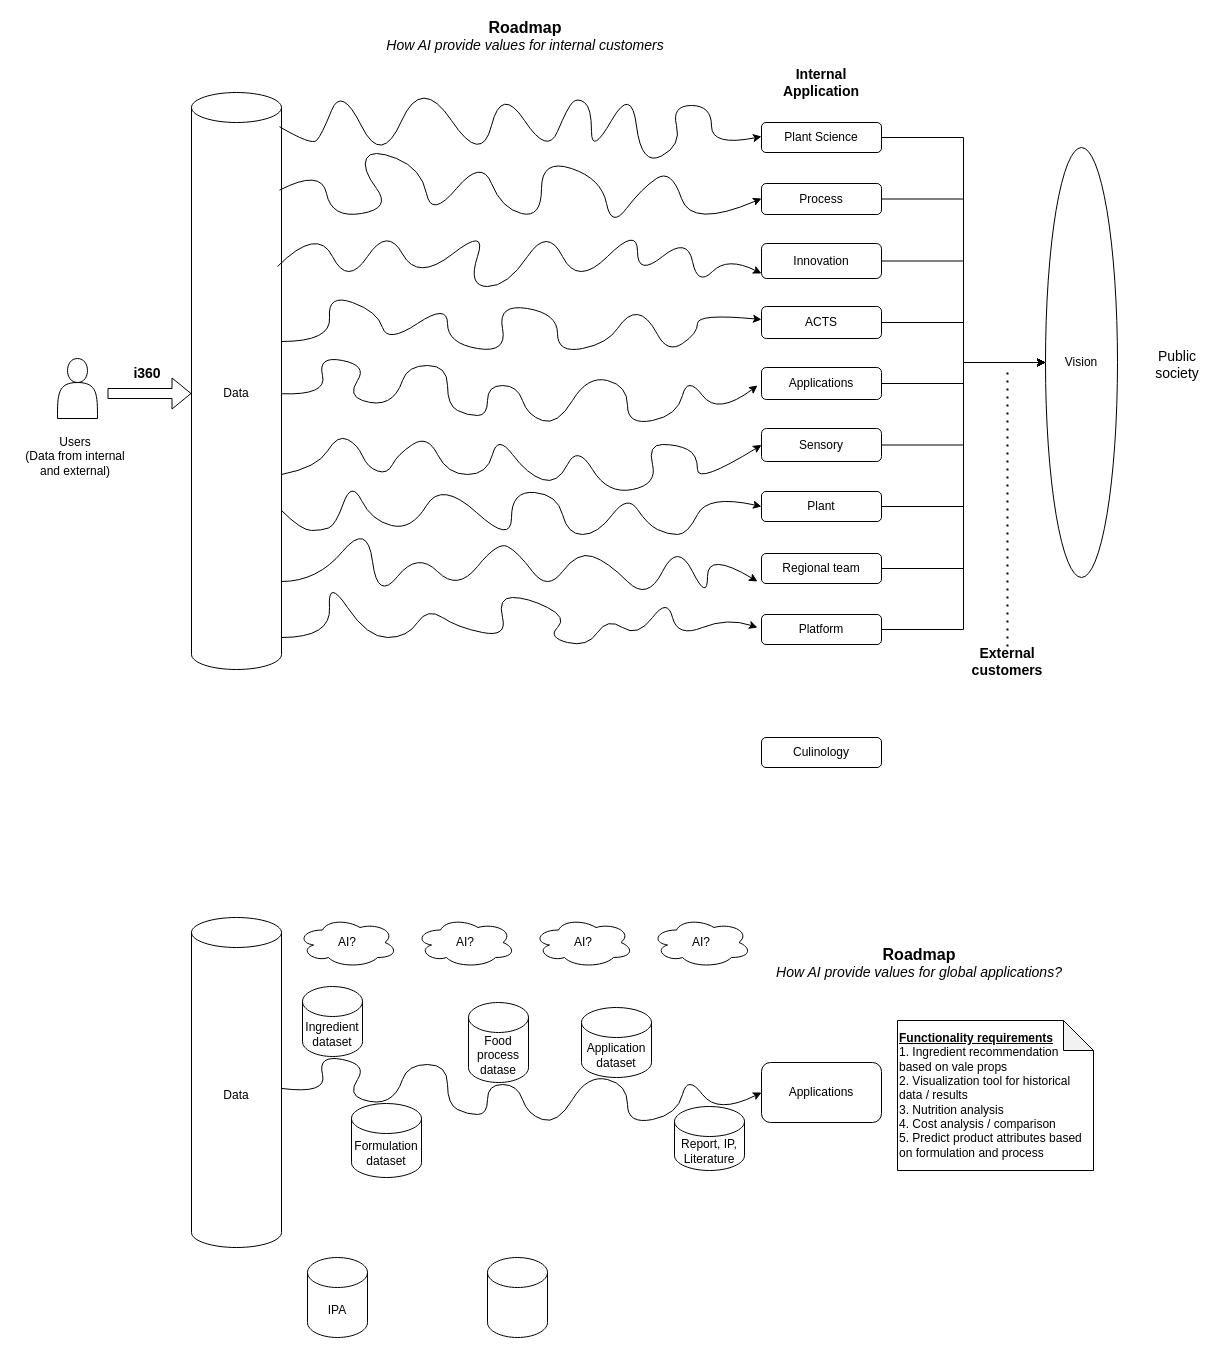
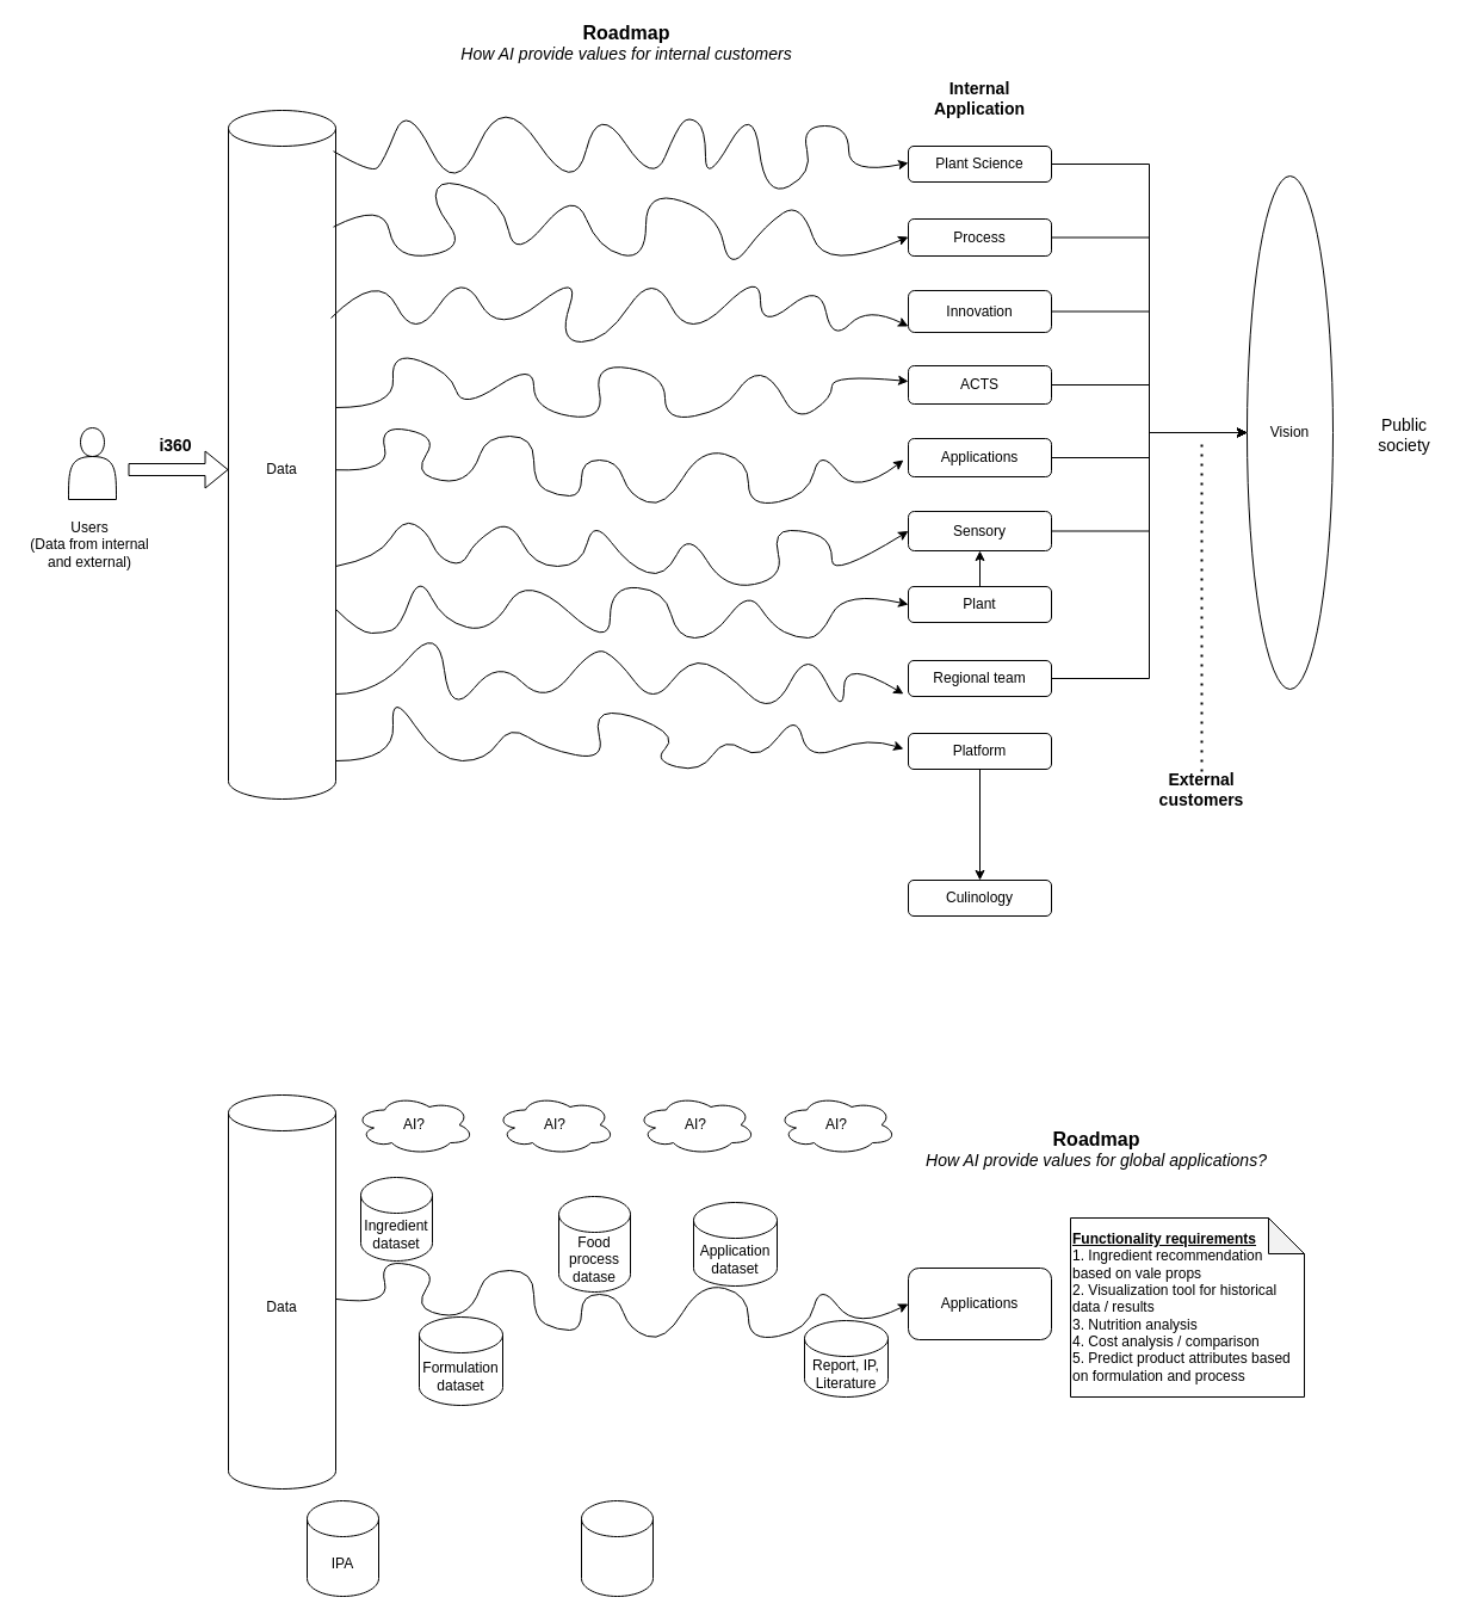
  <mxCell id="0" />
  <mxCell id="1" parent="0" />
  <mxCell id="2" value="Data" style="shape=cylinder3;whiteSpace=wrap;html=1;boundedLbl=1;backgroundOutline=1;size=15;" parent="1" vertex="1"><mxGeometry x="191" y="92" width="90" height="577" as="geometry" /></mxCell>
  <mxCell id="3" value="" style="curved=1;endArrow=classic;html=1;rounded=0;exitX=0.978;exitY=0.085;exitDx=0;exitDy=0;exitPerimeter=0;" parent="1" edge="1"><mxGeometry width="50" height="50" relative="1" as="geometry"><mxPoint x="279.02" y="126.195" as="sourcePoint" /><mxPoint x="761" y="136" as="targetPoint" /><Array as="points"><mxPoint x="311" y="145" /><mxPoint x="321" y="135" /><mxPoint x="341" y="85" /><mxPoint x="381" y="166" /><mxPoint x="421" y="75" /><mxPoint x="481" y="165" /><mxPoint x="501" y="85" /><mxPoint x="547" y="155" /><mxPoint x="567" y="107" /><mxPoint x="577" y="97" /><mxPoint x="591" y="107" /><mxPoint x="591" y="155" /><mxPoint x="631" y="85" /><mxPoint x="641" y="166" /><mxPoint x="681" y="145" /><mxPoint x="671" y="105" /><mxPoint x="711" y="105" /><mxPoint x="711" y="146" /></Array></mxGeometry></mxCell>
  <mxCell id="4" style="edgeStyle=orthogonalEdgeStyle;rounded=0;orthogonalLoop=1;jettySize=auto;html=1;entryX=0;entryY=0.5;entryDx=0;entryDy=0;" edge="1" parent="1" source="5" target="6"><mxGeometry relative="1" as="geometry" /></mxCell>
  <mxCell id="5" value="Plant Science" style="rounded=1;whiteSpace=wrap;html=1;" parent="1" vertex="1"><mxGeometry x="761" y="122" width="120" height="30" as="geometry" /></mxCell>
  <mxCell id="6" value="Vision" style="ellipse;whiteSpace=wrap;html=1;" parent="1" vertex="1"><mxGeometry x="1045" y="147" width="72" height="430" as="geometry" /></mxCell>
  <mxCell id="7" value="" style="curved=1;endArrow=classic;html=1;rounded=0;exitX=0.978;exitY=0.253;exitDx=0;exitDy=0;exitPerimeter=0;" parent="1" edge="1"><mxGeometry width="50" height="50" relative="1" as="geometry"><mxPoint x="279.02" y="189.68" as="sourcePoint" /><mxPoint x="761" y="198" as="targetPoint" /><Array as="points"><mxPoint x="321" y="168" /><mxPoint x="331" y="218" /><mxPoint x="391" y="208" /><mxPoint x="361" y="168" /><mxPoint x="371" y="148" /><mxPoint x="421" y="168" /><mxPoint x="431" y="218" /><mxPoint x="481" y="158" /><mxPoint x="501" y="208" /><mxPoint x="541" y="218" /><mxPoint x="541" y="158" /><mxPoint x="601" y="178" /><mxPoint x="611" y="228" /><mxPoint x="641" y="188" /><mxPoint x="671" y="168" /><mxPoint x="691" y="228" /></Array></mxGeometry></mxCell>
  <mxCell id="8" style="edgeStyle=orthogonalEdgeStyle;rounded=0;orthogonalLoop=1;jettySize=auto;html=1;entryX=0;entryY=0.5;entryDx=0;entryDy=0;" edge="1" parent="1" source="9" target="6"><mxGeometry relative="1" as="geometry" /></mxCell>
  <mxCell id="9" value="Process" style="rounded=1;whiteSpace=wrap;html=1;" parent="1" vertex="1"><mxGeometry x="761" y="183" width="120" height="31" as="geometry" /></mxCell>
  <mxCell id="10" style="edgeStyle=orthogonalEdgeStyle;rounded=0;orthogonalLoop=1;jettySize=auto;html=1;entryX=0;entryY=0.5;entryDx=0;entryDy=0;" edge="1" parent="1" source="11" target="6"><mxGeometry relative="1" as="geometry" /></mxCell>
  <mxCell id="11" value="ACTS" style="rounded=1;whiteSpace=wrap;html=1;" parent="1" vertex="1"><mxGeometry x="761" y="306" width="120" height="32" as="geometry" /></mxCell>
  <mxCell id="12" style="edgeStyle=orthogonalEdgeStyle;rounded=0;orthogonalLoop=1;jettySize=auto;html=1;entryX=0;entryY=0.5;entryDx=0;entryDy=0;" edge="1" parent="1" source="13" target="6"><mxGeometry relative="1" as="geometry" /></mxCell>
  <mxCell id="13" value="Applications" style="rounded=1;whiteSpace=wrap;html=1;" parent="1" vertex="1"><mxGeometry x="761" y="367" width="120" height="32" as="geometry" /></mxCell>
  <mxCell id="14" style="edgeStyle=orthogonalEdgeStyle;rounded=0;orthogonalLoop=1;jettySize=auto;html=1;entryX=0;entryY=0.5;entryDx=0;entryDy=0;" edge="1" parent="1" source="15" target="6"><mxGeometry relative="1" as="geometry" /></mxCell>
  <mxCell id="15" value="Sensory" style="rounded=1;whiteSpace=wrap;html=1;" parent="1" vertex="1"><mxGeometry x="761" y="428" width="120" height="33" as="geometry" /></mxCell>
  <mxCell id="16" value="Internal Application" style="text;html=1;strokeColor=none;fillColor=none;align=center;verticalAlign=middle;whiteSpace=wrap;rounded=0;fontSize=14;fontStyle=1" parent="1" vertex="1"><mxGeometry x="791" y="67" width="60" height="30" as="geometry" /></mxCell>
  <mxCell id="17" value="i360" style="text;html=1;strokeColor=none;fillColor=none;align=center;verticalAlign=middle;whiteSpace=wrap;rounded=0;fontSize=14;fontStyle=1" parent="1" vertex="1"><mxGeometry x="117" y="358" width="60" height="30" as="geometry" /></mxCell>
  <mxCell id="18" value="" style="shape=flexArrow;endArrow=classic;html=1;rounded=0;" parent="1" edge="1"><mxGeometry width="50" height="50" relative="1" as="geometry"><mxPoint x="107" y="393" as="sourcePoint" /><mxPoint x="191" y="393" as="targetPoint" /></mxGeometry></mxCell>
  <mxCell id="19" value="External customers" style="text;html=1;strokeColor=none;fillColor=none;align=center;verticalAlign=middle;whiteSpace=wrap;rounded=0;fontSize=14;fontStyle=1" parent="1" vertex="1"><mxGeometry x="977" y="646" width="60" height="30" as="geometry" /></mxCell>
- <mxCell id="20" style="edgeStyle=orthogonalEdgeStyle;rounded=0;orthogonalLoop=1;jettySize=auto;html=1;entryX=0;entryY=0.5;entryDx=0;entryDy=0;" edge="1" parent="1" source="21" target="6"><mxGeometry relative="1" as="geometry" /></mxCell>
+ <mxCell id="20" style="edgeStyle=orthogonalEdgeStyle;rounded=0;orthogonalLoop=1;jettySize=auto;html=1;" edge="1" parent="1" source="21" target="15"><mxGeometry relative="1" as="geometry" /></mxCell>
  <mxCell id="21" value="Plant" style="rounded=1;whiteSpace=wrap;html=1;" parent="1" vertex="1"><mxGeometry x="761" y="491" width="120" height="30" as="geometry" /></mxCell>
  <mxCell id="22" style="edgeStyle=orthogonalEdgeStyle;rounded=0;orthogonalLoop=1;jettySize=auto;html=1;" edge="1" parent="1" source="23" target="6"><mxGeometry relative="1" as="geometry" /></mxCell>
  <mxCell id="23" value="Innovation" style="rounded=1;whiteSpace=wrap;html=1;" parent="1" vertex="1"><mxGeometry x="761" y="243" width="120" height="35" as="geometry" /></mxCell>
  <mxCell id="24" value="" style="curved=1;endArrow=classic;html=1;rounded=0;entryX=0;entryY=0.5;entryDx=0;entryDy=0;" parent="1" edge="1"><mxGeometry width="50" height="50" relative="1" as="geometry"><mxPoint x="277" y="266" as="sourcePoint" /><mxPoint x="761" y="273" as="targetPoint" /><Array as="points"><mxPoint x="317" y="226" /><mxPoint x="347" y="286" /><mxPoint x="387" y="226" /><mxPoint x="417" y="281" /><mxPoint x="487" y="226" /><mxPoint x="467" y="286" /><mxPoint x="507" y="286" /><mxPoint x="547" y="226" /><mxPoint x="577" y="286" /><mxPoint x="637" y="226" /><mxPoint x="637" y="276" /><mxPoint x="687" y="236" /><mxPoint x="697" y="286" /><mxPoint x="727" y="256" /></Array></mxGeometry></mxCell>
  <mxCell id="25" value="&lt;font style=&quot;font-size: 16px;&quot;&gt;Roadmap&lt;/font&gt;&lt;br&gt;&lt;span style=&quot;font-weight: normal;&quot;&gt;&lt;i&gt;How AI provide values for internal customers&lt;/i&gt;&lt;/span&gt;" style="text;html=1;strokeColor=none;fillColor=none;align=center;verticalAlign=middle;whiteSpace=wrap;rounded=0;fontStyle=1;fontSize=14;" parent="1" vertex="1"><mxGeometry x="350" y="20" width="350" height="30" as="geometry" /></mxCell>
  <mxCell id="26" value="" style="shape=actor;whiteSpace=wrap;html=1;" parent="1" vertex="1"><mxGeometry x="57" y="358" width="40" height="60" as="geometry" /></mxCell>
  <mxCell id="27" value="Users&lt;br&gt;(Data from internal and external)" style="text;html=1;strokeColor=none;fillColor=none;align=center;verticalAlign=middle;whiteSpace=wrap;rounded=0;" parent="1" vertex="1"><mxGeometry x="20" y="441" width="110" height="30" as="geometry" /></mxCell>
  <mxCell id="28" value="" style="curved=1;endArrow=classic;html=1;rounded=0;" parent="1" edge="1"><mxGeometry width="50" height="50" relative="1" as="geometry"><mxPoint x="281" y="393.231" as="sourcePoint" /><mxPoint x="757" y="385" as="targetPoint" /><Array as="points"><mxPoint x="327" y="395" /><mxPoint x="317" y="355" /><mxPoint x="367" y="365" /><mxPoint x="347" y="395" /><mxPoint x="377" y="405" /><mxPoint x="397" y="395" /><mxPoint x="407" y="365" /><mxPoint x="447" y="365" /><mxPoint x="447" y="405" /><mxPoint x="467" y="415" /><mxPoint x="487" y="415" /><mxPoint x="487" y="385" /><mxPoint x="517" y="385" /><mxPoint x="527" y="415" /><mxPoint x="557" y="425" /><mxPoint x="587" y="375" /><mxPoint x="627" y="385" /><mxPoint x="627" y="425" /><mxPoint x="677" y="415" /><mxPoint x="687" y="375" /><mxPoint x="717" y="415" /></Array></mxGeometry></mxCell>
  <mxCell id="29" value="" style="curved=1;endArrow=classic;html=1;rounded=0;entryX=0;entryY=0.5;entryDx=0;entryDy=0;" parent="1" target="15" edge="1"><mxGeometry width="50" height="50" relative="1" as="geometry"><mxPoint x="281" y="474" as="sourcePoint" /><mxPoint x="757" y="451" as="targetPoint" /><Array as="points"><mxPoint x="317" y="467" /><mxPoint x="337" y="434" /><mxPoint x="357" y="444" /><mxPoint x="367" y="467" /><mxPoint x="387" y="474" /><mxPoint x="397" y="454" /><mxPoint x="427" y="434" /><mxPoint x="447" y="474" /><mxPoint x="487" y="474" /><mxPoint x="497" y="434" /><mxPoint x="527" y="474" /><mxPoint x="557" y="484" /><mxPoint x="577" y="444" /><mxPoint x="607" y="494" /><mxPoint x="657" y="484" /><mxPoint x="647" y="444" /><mxPoint x="677" y="444" /><mxPoint x="697" y="454" /><mxPoint x="697" y="484" /></Array></mxGeometry></mxCell>
  <mxCell id="30" value="" style="curved=1;endArrow=classic;html=1;rounded=0;entryX=0;entryY=0.5;entryDx=0;entryDy=0;" parent="1" target="21" edge="1"><mxGeometry width="50" height="50" relative="1" as="geometry"><mxPoint x="281" y="510" as="sourcePoint" /><mxPoint x="761" y="519" as="targetPoint" /><Array as="points"><mxPoint x="301" y="530" /><mxPoint x="321" y="530" /><mxPoint x="335" y="525" /><mxPoint x="351" y="480" /><mxPoint x="371" y="520" /><mxPoint x="411" y="530" /><mxPoint x="441" y="480" /><mxPoint x="511" y="544" /><mxPoint x="511" y="490" /><mxPoint x="557" y="494" /><mxPoint x="567" y="534" /><mxPoint x="597" y="534" /><mxPoint x="627" y="494" /><mxPoint x="647" y="524" /><mxPoint x="667" y="534" /><mxPoint x="687" y="534" /><mxPoint x="707" y="494" /></Array></mxGeometry></mxCell>
  <mxCell id="31" value="" style="curved=1;endArrow=classic;html=1;rounded=0;" parent="1" edge="1"><mxGeometry width="50" height="50" relative="1" as="geometry"><mxPoint x="281" y="581" as="sourcePoint" /><mxPoint x="757" y="581" as="targetPoint" /><Array as="points"><mxPoint x="317" y="581" /><mxPoint x="367" y="521" /><mxPoint x="377" y="601" /><mxPoint x="417" y="551" /><mxPoint x="457" y="591" /><mxPoint x="497" y="541" /><mxPoint x="517" y="551" /><mxPoint x="547" y="591" /><mxPoint x="577" y="551" /><mxPoint x="607" y="561" /><mxPoint x="647" y="601" /><mxPoint x="677" y="541" /><mxPoint x="707" y="601" /><mxPoint x="707" y="551" /></Array></mxGeometry></mxCell>
- <mxCell id="32" style="edgeStyle=orthogonalEdgeStyle;rounded=0;orthogonalLoop=1;jettySize=auto;html=1;entryX=0;entryY=0.5;entryDx=0;entryDy=0;" edge="1" parent="1" source="33" target="6"><mxGeometry relative="1" as="geometry" /></mxCell>
+ <mxCell id="32" style="edgeStyle=orthogonalEdgeStyle;rounded=0;orthogonalLoop=1;jettySize=auto;html=1;" edge="1" parent="1" source="33" target="39"><mxGeometry relative="1" as="geometry" /></mxCell>
  <mxCell id="33" value="Platform" style="rounded=1;whiteSpace=wrap;html=1;" parent="1" vertex="1"><mxGeometry x="761" y="614" width="120" height="30" as="geometry" /></mxCell>
  <mxCell id="34" value="Data" style="shape=cylinder3;whiteSpace=wrap;html=1;boundedLbl=1;backgroundOutline=1;size=15;" vertex="1" parent="1"><mxGeometry x="191" y="917" width="90" height="330" as="geometry" /></mxCell>
  <mxCell id="35" value="Applications" style="rounded=1;whiteSpace=wrap;html=1;" vertex="1" parent="1"><mxGeometry x="761" y="1062" width="120" height="60" as="geometry" /></mxCell>
  <mxCell id="36" value="" style="curved=1;endArrow=classic;html=1;rounded=0;entryX=0;entryY=0.5;entryDx=0;entryDy=0;" edge="1" parent="1" source="34" target="35"><mxGeometry width="50" height="50" relative="1" as="geometry"><mxPoint x="281" y="1079" as="sourcePoint" /><mxPoint x="331" y="1029" as="targetPoint" /><Array as="points"><mxPoint x="327" y="1094" /><mxPoint x="317" y="1054" /><mxPoint x="367" y="1064" /><mxPoint x="347" y="1094" /><mxPoint x="377" y="1104" /><mxPoint x="397" y="1094" /><mxPoint x="407" y="1064" /><mxPoint x="447" y="1064" /><mxPoint x="447" y="1104" /><mxPoint x="467" y="1114" /><mxPoint x="487" y="1114" /><mxPoint x="487" y="1084" /><mxPoint x="517" y="1084" /><mxPoint x="527" y="1114" /><mxPoint x="557" y="1124" /><mxPoint x="587" y="1074" /><mxPoint x="627" y="1084" /><mxPoint x="627" y="1124" /><mxPoint x="677" y="1114" /><mxPoint x="687" y="1074" /><mxPoint x="717" y="1114" /></Array></mxGeometry></mxCell>
  <mxCell id="37" style="edgeStyle=orthogonalEdgeStyle;rounded=0;orthogonalLoop=1;jettySize=auto;html=1;entryX=0;entryY=0.5;entryDx=0;entryDy=0;" edge="1" parent="1" source="38" target="6"><mxGeometry relative="1" as="geometry" /></mxCell>
  <mxCell id="38" value="Regional team" style="rounded=1;whiteSpace=wrap;html=1;" vertex="1" parent="1"><mxGeometry x="761" y="553" width="120" height="30" as="geometry" /></mxCell>
  <mxCell id="39" value="Culinology" style="rounded=1;whiteSpace=wrap;html=1;" vertex="1" parent="1"><mxGeometry x="761" y="737" width="120" height="30" as="geometry" /></mxCell>
  <mxCell id="40" value="" style="curved=1;endArrow=classic;html=1;rounded=0;entryX=0;entryY=0.5;entryDx=0;entryDy=0;" edge="1" parent="1"><mxGeometry width="50" height="50" relative="1" as="geometry"><mxPoint x="281" y="341" as="sourcePoint" /><mxPoint x="761" y="319" as="targetPoint" /><Array as="points"><mxPoint x="331" y="341" /><mxPoint x="327" y="293" /><mxPoint x="377" y="311" /><mxPoint x="387" y="343" /><mxPoint x="447" y="303" /><mxPoint x="447" y="343" /><mxPoint x="507" y="353" /><mxPoint x="497" y="303" /><mxPoint x="557" y="313" /><mxPoint x="557" y="353" /><mxPoint x="607" y="343" /><mxPoint x="627" y="313" /><mxPoint x="647" y="315" /><mxPoint x="667" y="353" /><mxPoint x="697" y="333" /><mxPoint x="697" y="313" /></Array></mxGeometry></mxCell>
  <mxCell id="41" value="Public society" style="text;html=1;strokeColor=none;fillColor=none;align=center;verticalAlign=middle;whiteSpace=wrap;rounded=0;fontSize=14;" vertex="1" parent="1"><mxGeometry x="1147" y="348.5" width="60" height="30" as="geometry" /></mxCell>
  <mxCell id="42" value="" style="endArrow=none;dashed=1;html=1;dashPattern=1 3;strokeWidth=2;rounded=0;exitX=0.5;exitY=0;exitDx=0;exitDy=0;" edge="1" parent="1" source="19"><mxGeometry width="50" height="50" relative="1" as="geometry"><mxPoint x="1007" y="587" as="sourcePoint" /><mxPoint x="1007" y="366" as="targetPoint" /></mxGeometry></mxCell>
  <mxCell id="43" value="" style="curved=1;endArrow=classic;html=1;rounded=0;" edge="1" parent="1"><mxGeometry width="50" height="50" relative="1" as="geometry"><mxPoint x="281" y="637" as="sourcePoint" /><mxPoint x="757" y="627" as="targetPoint" /><Array as="points"><mxPoint x="331" y="637" /><mxPoint x="327" y="577" /><mxPoint x="367" y="637" /><mxPoint x="407" y="637" /><mxPoint x="427" y="607" /><mxPoint x="457" y="627" /><mxPoint x="507" y="637" /><mxPoint x="497" y="597" /><mxPoint x="527" y="597" /><mxPoint x="567" y="617" /><mxPoint x="547" y="637" /><mxPoint x="587" y="647" /><mxPoint x="607" y="617" /><mxPoint x="637" y="637" /><mxPoint x="667" y="597" /><mxPoint x="677" y="637" /><mxPoint x="727" y="617" /></Array></mxGeometry></mxCell>
  <mxCell id="44" value="Ingredient dataset" style="shape=cylinder3;whiteSpace=wrap;html=1;boundedLbl=1;backgroundOutline=1;size=15;" vertex="1" parent="1"><mxGeometry x="302" y="986" width="60" height="70" as="geometry" /></mxCell>
  <mxCell id="45" value="Formulation dataset" style="shape=cylinder3;whiteSpace=wrap;html=1;boundedLbl=1;backgroundOutline=1;size=15;" vertex="1" parent="1"><mxGeometry x="351" y="1103" width="70" height="74" as="geometry" /></mxCell>
  <mxCell id="46" value="Food process datase" style="shape=cylinder3;whiteSpace=wrap;html=1;boundedLbl=1;backgroundOutline=1;size=15;" vertex="1" parent="1"><mxGeometry x="468" y="1002" width="60" height="80" as="geometry" /></mxCell>
  <mxCell id="47" value="Application dataset" style="shape=cylinder3;whiteSpace=wrap;html=1;boundedLbl=1;backgroundOutline=1;size=15;" vertex="1" parent="1"><mxGeometry x="581" y="1007" width="70" height="70" as="geometry" /></mxCell>
  <mxCell id="48" value="Report, IP, Literature" style="shape=cylinder3;whiteSpace=wrap;html=1;boundedLbl=1;backgroundOutline=1;size=15;" vertex="1" parent="1"><mxGeometry x="674" y="1106" width="70" height="64" as="geometry" /></mxCell>
  <mxCell id="49" value="&lt;font style=&quot;font-size: 16px;&quot;&gt;Roadmap&lt;/font&gt;&lt;br&gt;&lt;span style=&quot;font-weight: normal;&quot;&gt;&lt;i&gt;How AI provide values for global applications?&lt;/i&gt;&lt;/span&gt;" style="text;html=1;strokeColor=none;fillColor=none;align=center;verticalAlign=middle;whiteSpace=wrap;rounded=0;fontStyle=1;fontSize=14;" vertex="1" parent="1"><mxGeometry x="744" y="947" width="350" height="30" as="geometry" /></mxCell>
  <mxCell id="50" value="AI?" style="ellipse;shape=cloud;whiteSpace=wrap;html=1;" vertex="1" parent="1"><mxGeometry x="297" y="917" width="100" height="50" as="geometry" /></mxCell>
  <mxCell id="51" value="&lt;b&gt;&lt;u&gt;Functionality requirements&lt;/u&gt;&lt;/b&gt;&lt;br&gt;1. Ingredient recommendation based on vale props&lt;br&gt;2. Visualization tool for historical data / results&lt;br&gt;3. Nutrition analysis&lt;br&gt;4. Cost analysis / comparison&lt;br&gt;5. Predict product attributes based on formulation and process" style="shape=note;whiteSpace=wrap;html=1;backgroundOutline=1;darkOpacity=0.05;align=left;" vertex="1" parent="1"><mxGeometry x="897" y="1020" width="196" height="150" as="geometry" /></mxCell>
  <mxCell id="52" value="AI?" style="ellipse;shape=cloud;whiteSpace=wrap;html=1;" vertex="1" parent="1"><mxGeometry x="415" y="917" width="100" height="50" as="geometry" /></mxCell>
  <mxCell id="53" value="AI?" style="ellipse;shape=cloud;whiteSpace=wrap;html=1;" vertex="1" parent="1"><mxGeometry x="533" y="917" width="100" height="50" as="geometry" /></mxCell>
  <mxCell id="54" value="AI?" style="ellipse;shape=cloud;whiteSpace=wrap;html=1;" vertex="1" parent="1"><mxGeometry x="651" y="917" width="100" height="50" as="geometry" /></mxCell>
- <mxCell id="55" value="IPA" style="shape=cylinder3;whiteSpace=wrap;html=1;boundedLbl=1;backgroundOutline=1;size=15;" vertex="1" parent="1"><mxGeometry x="307" y="1257" width="60" height="80" as="geometry" /></mxCell>
+ <mxCell id="55" value="IPA" style="shape=cylinder3;whiteSpace=wrap;html=1;boundedLbl=1;backgroundOutline=1;size=15;" vertex="1" parent="1"><mxGeometry x="257" y="1257" width="60" height="80" as="geometry" /></mxCell>
  <mxCell id="56" value="" style="shape=cylinder3;whiteSpace=wrap;html=1;boundedLbl=1;backgroundOutline=1;size=15;" vertex="1" parent="1"><mxGeometry x="487" y="1257" width="60" height="80" as="geometry" /></mxCell>
